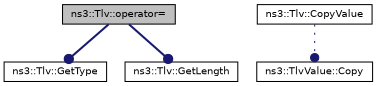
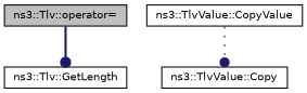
  digraph {
    rankdir=TB
    node [color=black fillcolor=white fontname=Helvetica fontsize=10 shape=record style=filled]
    edge [arrowhead=dot color=midnightblue fontname=Helvetica fontsize=10 labelfontname=Helvetica labelfontsize=10 style=bold]
    n1 [fillcolor=grey75 fontcolor=black height=0.2 label="ns3::Tlv::operator=" width=0.4]
-   n2 [height=0.2 label="ns3::Tlv::GetType" width=0.4]
    n3 [height=0.2 label="ns3::Tlv::GetLength" width=0.4]
-   n4 [height=0.2 label="ns3::Tlv::CopyValue" width=0.4]
+   n4 [height=0.2 label="ns3::TlvValue::CopyValue" width=0.4]
    n5 [height=0.2 label="ns3::TlvValue::Copy" width=0.4]
-   n1 -> n2
    n1 -> n3
    n4 -> n5 [style=dotted]
  }
